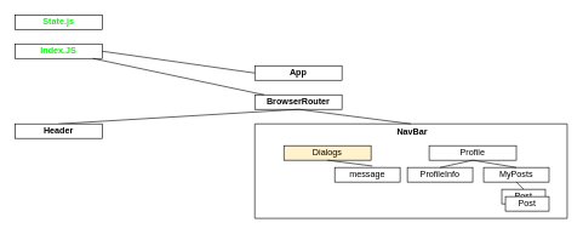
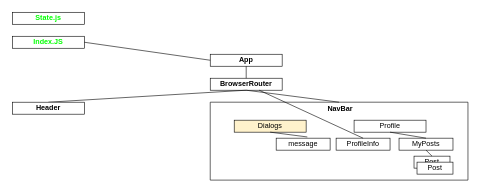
  <mxCell id="0" />
  <mxCell id="1" parent="0" />
  <mxCell id="2" value="&lt;font color=&quot;#00FF00&quot;&gt;&lt;b&gt;Index.JS&lt;/b&gt;&lt;/font&gt;" style="rounded=0;whiteSpace=wrap;html=1;" parent="1" vertex="1"><mxGeometry x="20" y="60" width="120" height="20" as="geometry" /></mxCell>
  <mxCell id="3" value="&lt;b&gt;App&lt;/b&gt;" style="rounded=0;whiteSpace=wrap;html=1;" parent="1" vertex="1"><mxGeometry x="350" y="90" width="120" height="20" as="geometry" /></mxCell>
  <mxCell id="4" value="" style="endArrow=none;html=1;rounded=0;exitX=1;exitY=0.5;exitDx=0;exitDy=0;entryX=0;entryY=0.5;entryDx=0;entryDy=0;" parent="1" source="2" target="3" edge="1"><mxGeometry width="50" height="50" relative="1" as="geometry"><mxPoint x="380" y="310" as="sourcePoint" /><mxPoint x="430" y="260" as="targetPoint" /></mxGeometry></mxCell>
  <mxCell id="5" value="&lt;b&gt;BrowserRouter&lt;/b&gt;" style="rounded=0;whiteSpace=wrap;html=1;" parent="1" vertex="1"><mxGeometry x="350" y="130" width="120" height="20" as="geometry" /></mxCell>
- <mxCell id="6" value="" style="endArrow=none;html=1;rounded=0;" parent="1" source="5" target="2" edge="1"><mxGeometry width="50" height="50" relative="1" as="geometry"><mxPoint x="410" y="130" as="sourcePoint" /><mxPoint x="430" y="260" as="targetPoint" /></mxGeometry></mxCell>
+ <mxCell id="6" value="" style="endArrow=none;html=1;rounded=0;entryX=0.5;entryY=1;entryDx=0;entryDy=0;" parent="1" source="5" target="3" edge="1"><mxGeometry width="50" height="50" relative="1" as="geometry"><mxPoint x="410" y="130" as="sourcePoint" /><mxPoint x="430" y="260" as="targetPoint" /></mxGeometry></mxCell>
  <mxCell id="7" value="" style="endArrow=none;html=1;rounded=0;exitX=0.5;exitY=0;exitDx=0;exitDy=0;entryX=0.5;entryY=1;entryDx=0;entryDy=0;" parent="1" source="9" target="5" edge="1"><mxGeometry width="50" height="50" relative="1" as="geometry"><mxPoint x="380" y="310" as="sourcePoint" /><mxPoint x="290" y="160" as="targetPoint" /></mxGeometry></mxCell>
  <mxCell id="8" value="" style="endArrow=none;html=1;rounded=0;exitX=0.5;exitY=0;exitDx=0;exitDy=0;" parent="1" source="22" edge="1"><mxGeometry width="50" height="50" relative="1" as="geometry"><mxPoint x="380" y="310" as="sourcePoint" /><mxPoint x="410" y="150" as="targetPoint" /></mxGeometry></mxCell>
  <mxCell id="9" value="" style="swimlane;startSize=0;" parent="1" vertex="1"><mxGeometry x="350" y="170" width="430" height="130" as="geometry" /></mxCell>
  <mxCell id="10" value="ProfileInfo" style="rounded=0;whiteSpace=wrap;html=1;" parent="9" vertex="1"><mxGeometry x="210" y="60" width="90" height="20" as="geometry" /></mxCell>
  <mxCell id="11" value="MyPosts" style="rounded=0;whiteSpace=wrap;html=1;" parent="9" vertex="1"><mxGeometry x="315" y="60" width="90" height="20" as="geometry" /></mxCell>
  <mxCell id="12" value="Post" style="rounded=0;whiteSpace=wrap;html=1;" parent="9" vertex="1"><mxGeometry x="340" y="90" width="60" height="20" as="geometry" /></mxCell>
  <mxCell id="13" value="" style="endArrow=none;html=1;rounded=0;entryX=0.5;entryY=1;entryDx=0;entryDy=0;exitX=0.5;exitY=0;exitDx=0;exitDy=0;" parent="9" source="12" target="11" edge="1"><mxGeometry width="50" height="50" relative="1" as="geometry"><mxPoint x="160" y="170" as="sourcePoint" /><mxPoint x="210" y="120" as="targetPoint" /></mxGeometry></mxCell>
  <mxCell id="14" value="Dialogs" style="rounded=0;whiteSpace=wrap;html=1;fillColor=#fff2cc;" parent="9" vertex="1"><mxGeometry x="40" y="30" width="120" height="20" as="geometry" /></mxCell>
  <mxCell id="15" value="Profile" style="rounded=0;whiteSpace=wrap;html=1;" parent="9" vertex="1"><mxGeometry x="240" y="30" width="120" height="20" as="geometry" /></mxCell>
  <mxCell id="16" value="" style="endArrow=none;html=1;rounded=0;exitX=0.5;exitY=0;exitDx=0;exitDy=0;entryX=0.5;entryY=1;entryDx=0;entryDy=0;" parent="9" source="11" target="15" edge="1"><mxGeometry width="50" height="50" relative="1" as="geometry"><mxPoint x="360" y="140" as="sourcePoint" /><mxPoint x="240" y="30" as="targetPoint" /></mxGeometry></mxCell>
- <mxCell id="17" value="" style="endArrow=none;html=1;rounded=0;exitX=0.5;exitY=0;exitDx=0;exitDy=0;entryX=0.5;entryY=1;entryDx=0;entryDy=0;" parent="9" source="10" target="15" edge="1"><mxGeometry width="50" height="50" relative="1" as="geometry"><mxPoint x="360" y="140" as="sourcePoint" /><mxPoint x="240" y="30" as="targetPoint" /></mxGeometry></mxCell>
+ <mxCell id="17" value="" style="endArrow=none;html=1;rounded=0;exitX=0.5;exitY=0;exitDx=0;exitDy=0;" parent="9" source="10" target="5" edge="1"><mxGeometry width="50" height="50" relative="1" as="geometry"><mxPoint x="360" y="140" as="sourcePoint" /><mxPoint x="240" y="30" as="targetPoint" /></mxGeometry></mxCell>
  <mxCell id="18" value="Post" style="rounded=0;whiteSpace=wrap;html=1;" parent="9" vertex="1"><mxGeometry x="345" y="100" width="60" height="20" as="geometry" /></mxCell>
  <mxCell id="19" value="NavBar" style="text;strokeColor=none;fillColor=none;align=left;verticalAlign=middle;spacingLeft=4;spacingRight=4;overflow=hidden;points=[[0,0.5],[1,0.5]];portConstraint=eastwest;rotatable=0;fontStyle=1" parent="9" vertex="1"><mxGeometry x="190" width="70" height="20" as="geometry" /></mxCell>
  <mxCell id="20" value="message" style="rounded=0;whiteSpace=wrap;html=1;" parent="9" vertex="1"><mxGeometry x="110" y="60" width="90" height="20" as="geometry" /></mxCell>
  <mxCell id="21" value="" style="endArrow=none;html=1;rounded=0;entryX=0.5;entryY=1;entryDx=0;entryDy=0;exitX=0.578;exitY=-0.1;exitDx=0;exitDy=0;exitPerimeter=0;" parent="9" source="20" target="14" edge="1"><mxGeometry width="50" height="50" relative="1" as="geometry"><mxPoint x="90" y="100" as="sourcePoint" /><mxPoint x="140" y="50" as="targetPoint" /></mxGeometry></mxCell>
  <mxCell id="22" value="&lt;b&gt;Header&lt;/b&gt;" style="rounded=0;whiteSpace=wrap;html=1;" parent="1" vertex="1"><mxGeometry x="20" y="170" width="120" height="20" as="geometry" /></mxCell>
  <mxCell id="23" value="&lt;font color=&quot;#00FF00&quot;&gt;&lt;b&gt;State.js&lt;/b&gt;&lt;/font&gt;" style="rounded=0;whiteSpace=wrap;html=1;" vertex="1" parent="1"><mxGeometry x="20" y="20" width="120" height="20" as="geometry" /></mxCell>
